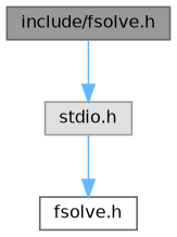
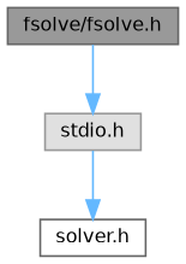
  digraph {
    node [fontname=Helvetica fontsize=10 shape=box style=filled]
    edge [color=steelblue1 fontname=Helvetica fontsize=10 labelfontname=Helvetica labelfontsize=10 style=solid]
-   n1 [color=gray40 fillcolor=grey60 fontcolor=black height=0.2 label="include/fsolve.h" width=0.4]
+   n1 [color=gray40 fillcolor=grey60 fontcolor=black height=0.2 label="fsolve/fsolve.h" width=0.4]
    n2 [color=grey60 fillcolor="#E0E0E0" height=0.2 label="stdio.h" width=0.4]
-   n3 [color=grey40 fillcolor=white height=0.2 label="fsolve.h" width=0.4]
+   n3 [color=grey40 fillcolor=white height=0.2 label="solver.h" width=0.4]
    n1 -> n2
    n2 -> n3
  }
